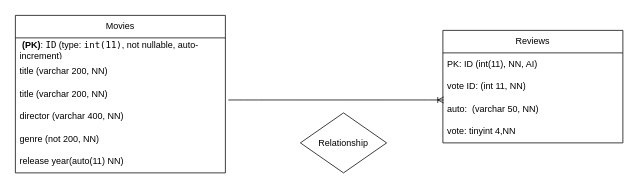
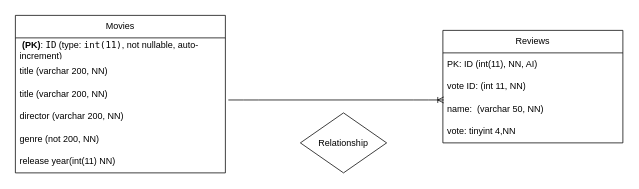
  <mxCell id="0" />
  <mxCell id="1" parent="0" />
  <mxCell id="2" value="Movies" style="swimlane;fontStyle=0;childLayout=stackLayout;horizontal=1;startSize=30;horizontalStack=0;resizeParent=1;resizeParentMax=0;resizeLast=0;collapsible=1;marginBottom=0;whiteSpace=wrap;html=1;" vertex="1" parent="1"><mxGeometry x="20" y="20" width="280" height="210" as="geometry" /></mxCell>
  <mxCell id="3" value="&lt;strong&gt;&amp;nbsp;(PK)&lt;/strong&gt;: &lt;code&gt;ID&lt;/code&gt; (type: &lt;code&gt;int(11)&lt;/code&gt;, not nullable, auto-increment)" style="text;strokeColor=none;fillColor=none;align=left;verticalAlign=middle;spacingLeft=4;spacingRight=4;overflow=hidden;points=[[0,0.5],[1,0.5]];portConstraint=eastwest;rotatable=0;whiteSpace=wrap;html=1;" vertex="1" parent="2"><mxGeometry y="30" width="280" height="30" as="geometry" /></mxCell>
  <mxCell id="4" value="title (varchar 200, NN)&amp;nbsp;" style="text;strokeColor=none;fillColor=none;align=left;verticalAlign=middle;spacingLeft=4;spacingRight=4;overflow=hidden;points=[[0,0.5],[1,0.5]];portConstraint=eastwest;rotatable=0;whiteSpace=wrap;html=1;" vertex="1" parent="2"><mxGeometry y="60" width="280" height="30" as="geometry" /></mxCell>
  <mxCell id="5" value="title (varchar 200, NN)&amp;nbsp;" style="text;strokeColor=none;fillColor=none;align=left;verticalAlign=middle;spacingLeft=4;spacingRight=4;overflow=hidden;points=[[0,0.5],[1,0.5]];portConstraint=eastwest;rotatable=0;whiteSpace=wrap;html=1;" vertex="1" parent="2"><mxGeometry y="90" width="280" height="30" as="geometry" /></mxCell>
- <mxCell id="6" value="director (varchar 400, NN)&amp;nbsp;" style="text;strokeColor=none;fillColor=none;align=left;verticalAlign=middle;spacingLeft=4;spacingRight=4;overflow=hidden;points=[[0,0.5],[1,0.5]];portConstraint=eastwest;rotatable=0;whiteSpace=wrap;html=1;" vertex="1" parent="2"><mxGeometry y="120" width="280" height="30" as="geometry" /></mxCell>
+ <mxCell id="6" value="director (varchar 200, NN)&amp;nbsp;" style="text;strokeColor=none;fillColor=none;align=left;verticalAlign=middle;spacingLeft=4;spacingRight=4;overflow=hidden;points=[[0,0.5],[1,0.5]];portConstraint=eastwest;rotatable=0;whiteSpace=wrap;html=1;" vertex="1" parent="2"><mxGeometry y="120" width="280" height="30" as="geometry" /></mxCell>
  <mxCell id="7" value="genre (not 200, NN)&amp;nbsp;" style="text;strokeColor=none;fillColor=none;align=left;verticalAlign=middle;spacingLeft=4;spacingRight=4;overflow=hidden;points=[[0,0.5],[1,0.5]];portConstraint=eastwest;rotatable=0;whiteSpace=wrap;html=1;" vertex="1" parent="2"><mxGeometry y="150" width="280" height="30" as="geometry" /></mxCell>
- <mxCell id="8" value="release year(auto(11) NN)" style="text;strokeColor=none;fillColor=none;align=left;verticalAlign=middle;spacingLeft=4;spacingRight=4;overflow=hidden;points=[[0,0.5],[1,0.5]];portConstraint=eastwest;rotatable=0;whiteSpace=wrap;html=1;" vertex="1" parent="2"><mxGeometry y="180" width="280" height="30" as="geometry" /></mxCell>
+ <mxCell id="8" value="release year(int(11) NN)" style="text;strokeColor=none;fillColor=none;align=left;verticalAlign=middle;spacingLeft=4;spacingRight=4;overflow=hidden;points=[[0,0.5],[1,0.5]];portConstraint=eastwest;rotatable=0;whiteSpace=wrap;html=1;" vertex="1" parent="2"><mxGeometry y="180" width="280" height="30" as="geometry" /></mxCell>
  <mxCell id="9" value="Reviews" style="swimlane;fontStyle=0;childLayout=stackLayout;horizontal=1;startSize=30;horizontalStack=0;resizeParent=1;resizeParentMax=0;resizeLast=0;collapsible=1;marginBottom=0;whiteSpace=wrap;html=1;" vertex="1" parent="1"><mxGeometry x="590" y="40" width="240" height="150" as="geometry" /></mxCell>
  <mxCell id="10" value="PK: ID (int(11), NN, AI)" style="text;strokeColor=none;fillColor=none;align=left;verticalAlign=middle;spacingLeft=4;spacingRight=4;overflow=hidden;points=[[0,0.5],[1,0.5]];portConstraint=eastwest;rotatable=0;whiteSpace=wrap;html=1;" vertex="1" parent="9"><mxGeometry y="30" width="240" height="30" as="geometry" /></mxCell>
  <mxCell id="11" value="vote ID: (int 11, NN)" style="text;strokeColor=none;fillColor=none;align=left;verticalAlign=middle;spacingLeft=4;spacingRight=4;overflow=hidden;points=[[0,0.5],[1,0.5]];portConstraint=eastwest;rotatable=0;whiteSpace=wrap;html=1;" vertex="1" parent="9"><mxGeometry y="60" width="240" height="30" as="geometry" /></mxCell>
- <mxCell id="12" value="auto:&amp;nbsp; (varchar 50, NN)" style="text;strokeColor=none;fillColor=none;align=left;verticalAlign=middle;spacingLeft=4;spacingRight=4;overflow=hidden;points=[[0,0.5],[1,0.5]];portConstraint=eastwest;rotatable=0;whiteSpace=wrap;html=1;" vertex="1" parent="9"><mxGeometry y="90" width="240" height="30" as="geometry" /></mxCell>
+ <mxCell id="12" value="name:&amp;nbsp; (varchar 50, NN)" style="text;strokeColor=none;fillColor=none;align=left;verticalAlign=middle;spacingLeft=4;spacingRight=4;overflow=hidden;points=[[0,0.5],[1,0.5]];portConstraint=eastwest;rotatable=0;whiteSpace=wrap;html=1;" vertex="1" parent="9"><mxGeometry y="90" width="240" height="30" as="geometry" /></mxCell>
  <mxCell id="13" value="vote: tinyint 4,NN" style="text;strokeColor=none;fillColor=none;align=left;verticalAlign=middle;spacingLeft=4;spacingRight=4;overflow=hidden;points=[[0,0.5],[1,0.5]];portConstraint=eastwest;rotatable=0;whiteSpace=wrap;html=1;" vertex="1" parent="9"><mxGeometry y="120" width="240" height="30" as="geometry" /></mxCell>
  <mxCell id="14" value="Relationship" style="rhombus;whiteSpace=wrap;html=1;" vertex="1" parent="1"><mxGeometry x="400" y="150" width="115" height="80" as="geometry" /></mxCell>
  <mxCell id="15" value="" style="edgeStyle=entityRelationEdgeStyle;fontSize=12;html=1;endArrow=ERoneToMany;exitX=1.014;exitY=0.76;exitDx=0;exitDy=0;exitPerimeter=0;entryX=0.005;entryY=0.093;entryDx=0;entryDy=0;entryPerimeter=0;" edge="1" parent="1" source="5" target="12"><mxGeometry width="100" height="100" relative="1" as="geometry"><mxPoint x="360" y="210" as="sourcePoint" /><mxPoint x="460" y="110" as="targetPoint" /></mxGeometry></mxCell>
